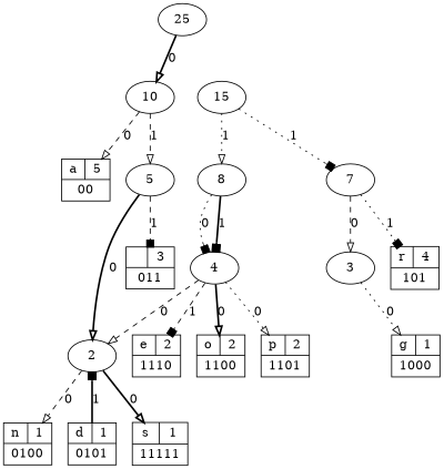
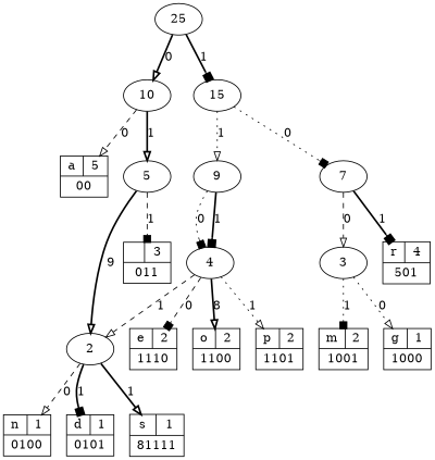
  digraph {
    node [shape=record]
    edge [arrowhead=onormal style=bold]
    n1 [label=25 shape=""]
    n2 [label=10 shape=""]
    n3 [label=15 shape=""]
    n4 [label="{{a|5}|{00}}"]
    n5 [label=5 shape=""]
    n6 [label=7 shape=""]
-   n7 [label=8 shape=""]
+   n7 [label=9 shape=""]
    n8 [label=2 shape=""]
    n9 [label="{{ |3}|{011}}"]
    n10 [label="{{n|1}|{0100}}"]
    n11 [label="{{d|1}|{0101}}"]
-   n12 [label="{{s|1}|{11111}}"]
+   n12 [label="{{s|1}|{81111}}"]
    n13 [label=3 shape=""]
-   n14 [label="{{r|4}|{101}}"]
+   n14 [label="{{r|4}|{501}}"]
    n15 [label=4 shape=""]
    n16 [label="{{g|1}|{1000}}"]
+   n17 [label="{{m|2}|{1001}}"]
    n18 [label="{{o|2}|{1100}}"]
    n19 [label="{{p|2}|{1101}}"]
    n20 [label="{{e|2}|{1110}}"]
    n1 -> n2 [label=0]
+   n1 -> n3 [arrowhead=box label=1]
    n2 -> n4 [label=0 style=dashed]
-   n2 -> n5 [label=1 style=dashed]
-   n3 -> n6 [arrowhead=box label=1 style=dotted]
+   n2 -> n5 [label=1]
+   n3 -> n6 [arrowhead=box label=0 style=dotted]
    n3 -> n7 [label=1 style=dotted]
-   n5 -> n8 [label=0]
+   n5 -> n8 [label=9]
    n5 -> n9 [arrowhead=box label=1 style=dashed]
    n6 -> n13 [label=0 style=dashed]
-   n6 -> n14 [arrowhead=box label=1 style=dotted]
+   n6 -> n14 [arrowhead=box label=1]
    n7 -> n15 [arrowhead=box label=0 style=dotted]
    n7 -> n15 [arrowhead=box label=1]
    n8 -> n10 [label=0 style=dashed]
-   n11 -> n8 [arrowhead=box label=1]
-   n8 -> n12 [label=0]
+   n8 -> n11 [arrowhead=box label=1]
+   n8 -> n12 [label=1]
    n13 -> n16 [label=0 style=dotted]
-   n15 -> n8 [label=0 style=dashed]
-   n15 -> n18 [label=0]
-   n15 -> n19 [label=0 style=dotted]
-   n15 -> n20 [arrowhead=box label=1 style=dashed]
+   n13 -> n17 [arrowhead=box label=1 style=dotted]
+   n15 -> n8 [label=1 style=dashed]
+   n15 -> n18 [label=8]
+   n15 -> n19 [label=1 style=dotted]
+   n15 -> n20 [arrowhead=box label=0 style=dashed]
  }
